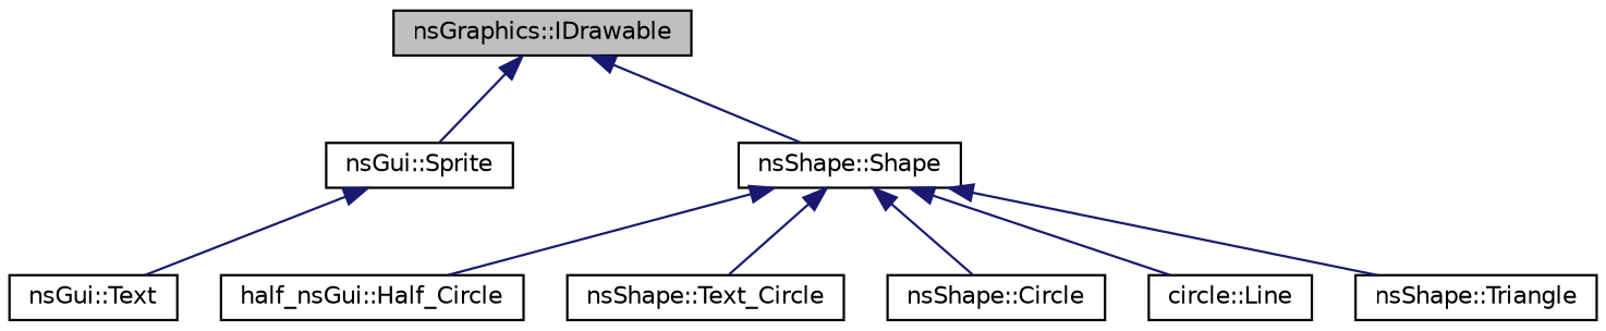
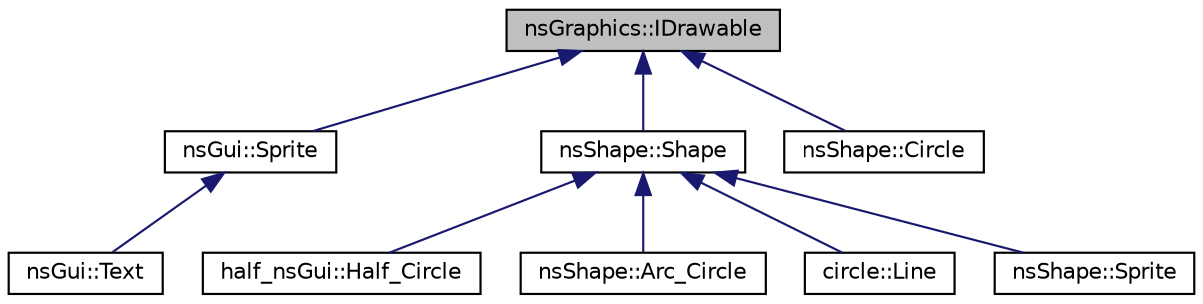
  digraph {
    rankdir=TB
    node [color=black fillcolor=white fontname=Helvetica fontsize=10 shape=record style=filled]
    edge [color=midnightblue dir=back fontname=Helvetica fontsize=10 labelfontname=Helvetica labelfontsize=10 style=solid]
    n1 [fillcolor=grey75 fontcolor=black height=0.2 label="nsGraphics::IDrawable" width=0.4]
    n2 [height=0.2 label="nsGui::Sprite" width=0.4]
    n3 [height=0.2 label="nsShape::Shape" width=0.4]
    n4 [height=0.2 label="nsGui::Text" width=0.4]
    n5 [height=0.2 label="half_nsGui::Half_Circle" width=0.4]
-   n6 [height=0.2 label="nsShape::Text_Circle" width=0.4]
+   n6 [height=0.2 label="nsShape::Arc_Circle" width=0.4]
    n7 [height=0.2 label="nsShape::Circle" width=0.4]
    n8 [height=0.2 label="circle::Line" width=0.4]
-   n9 [height=0.2 label="nsShape::Triangle" width=0.4]
+   n9 [height=0.2 label="nsShape::Sprite" width=0.4]
    n1 -> n2
    n1 -> n3
    n2 -> n4
    n3 -> n5
    n3 -> n6
-   n3 -> n7
+   n1 -> n7
    n3 -> n8
    n3 -> n9
  }
